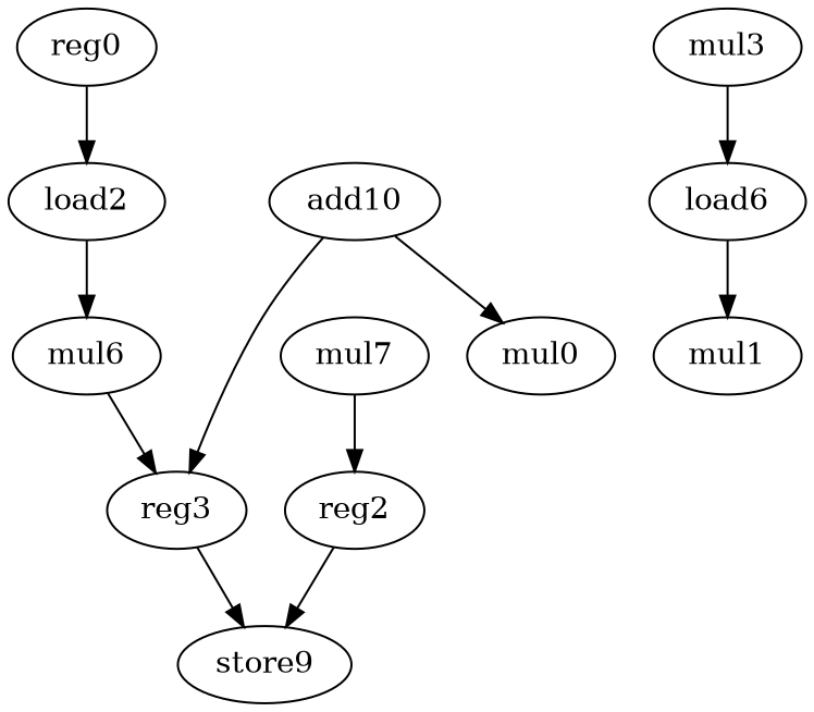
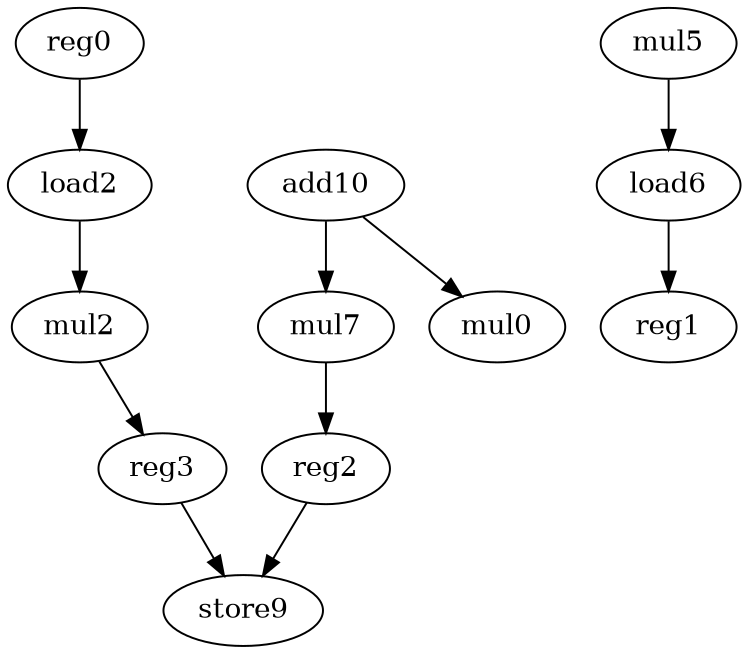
  digraph {
    node [opcode=reg]
    edge [operand=1]
    reg0
    load2 [opcode=load]
-   mul6 [opcode=mul]
+   mul6 [opcode=mul label=mul2]
    reg3
    n5 [label=load6 opcode=load]
-   mul3 [opcode=mul]
-   reg1 [label=mul1]
+   mul3 [opcode=mul label=mul5]
+   reg1
    store9 [opcode=store]
    reg2
    mul7 [opcode=mul]
    add10 [opcode=add]
    mul0 [opcode=mul]
    reg0 -> load2 [operand=0]
    load2 -> mul6
    mul6 -> reg3 [operand=0]
    reg3 -> store9
    n5 -> reg1 [operand=0]
    mul3 -> n5 [operand=0]
    reg2 -> store9
    mul7 -> reg2
-   add10 -> reg3
+   add10 -> mul7
    add10 -> mul0
  }
